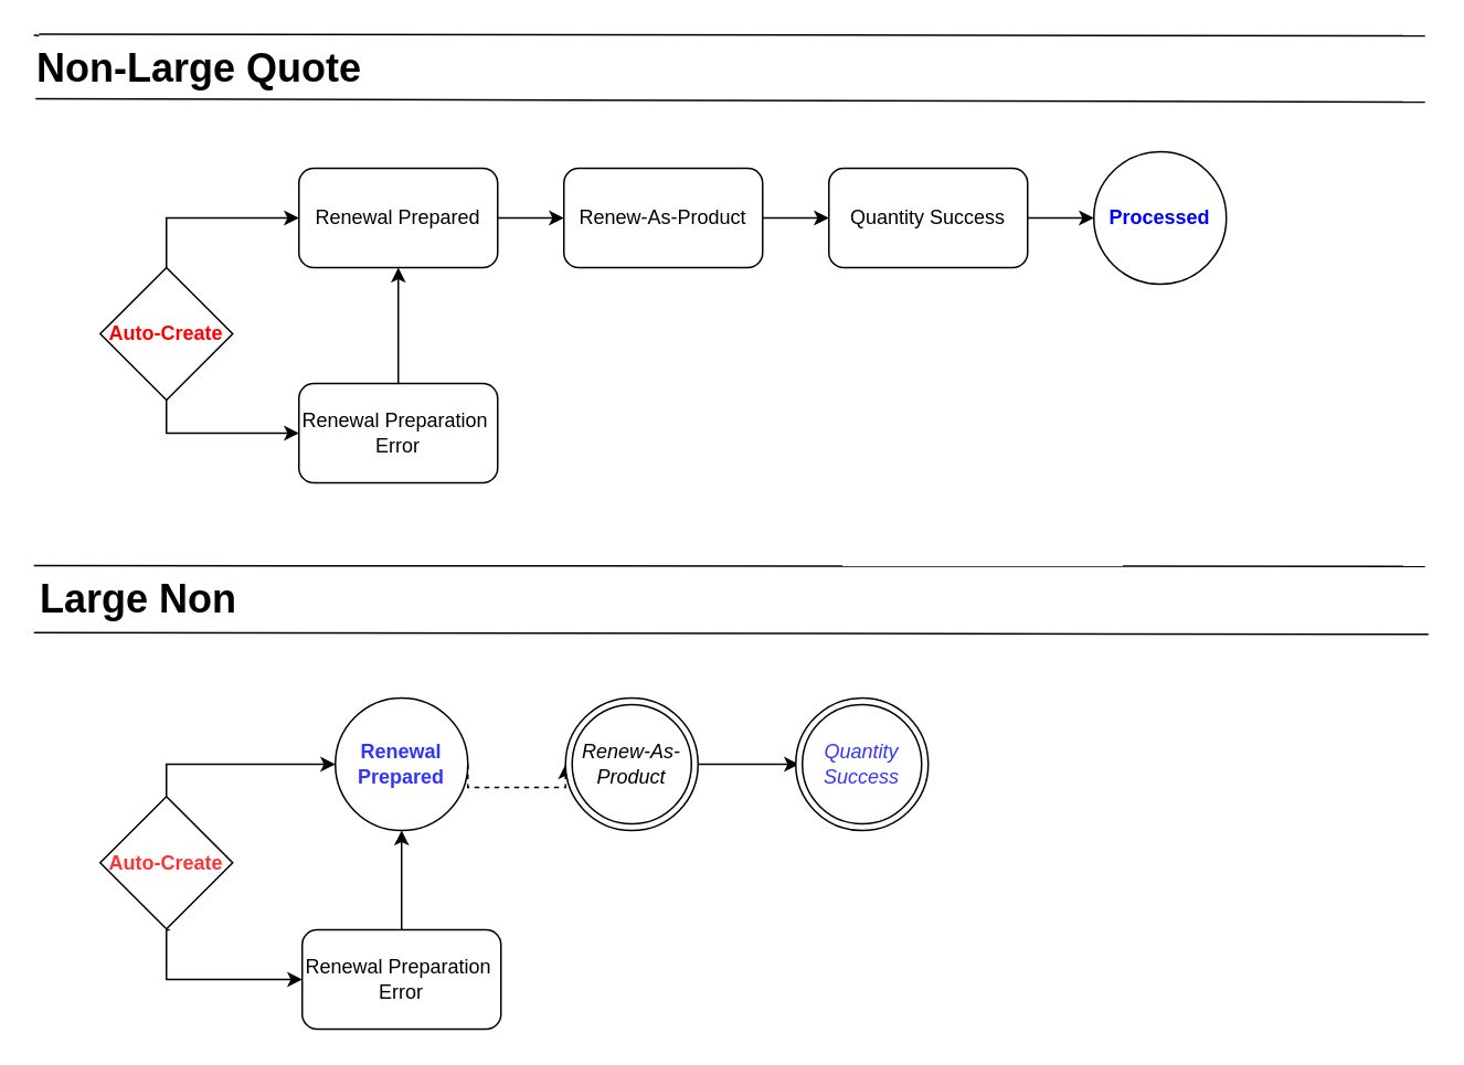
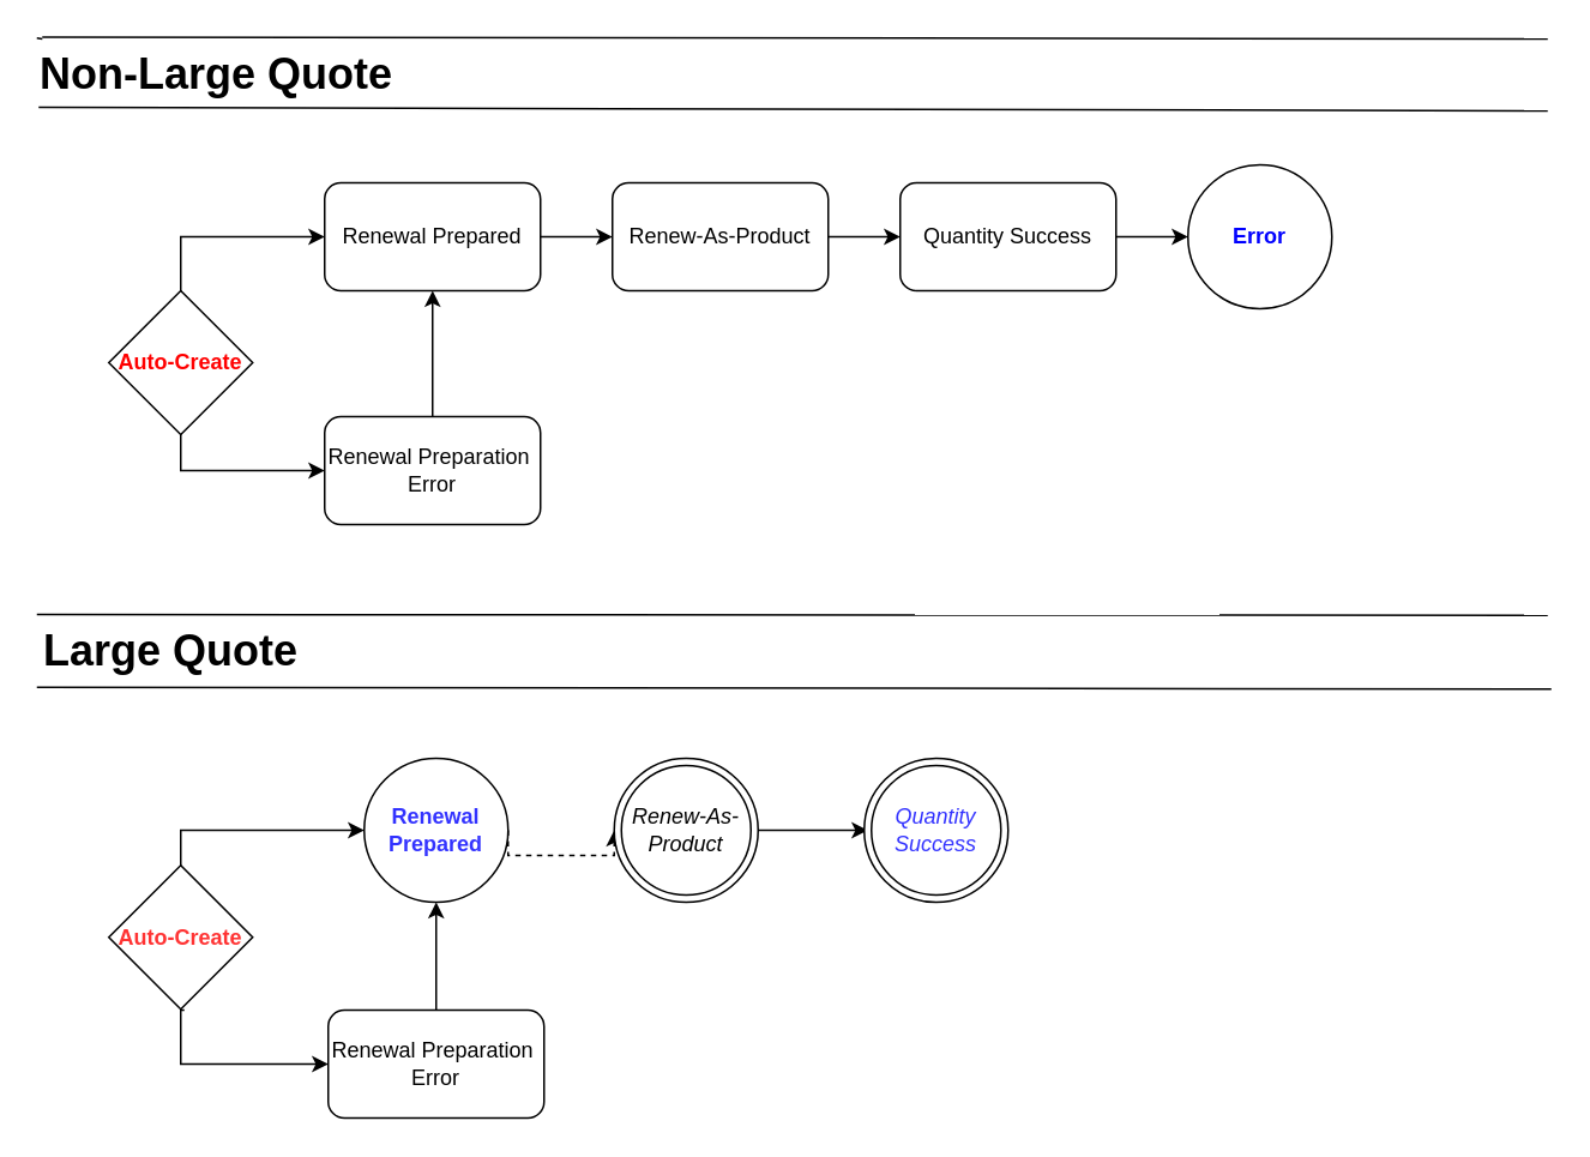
  <mxCell id="0" />
  <mxCell id="1" parent="0" />
  <mxCell id="2" value="" style="edgeStyle=orthogonalEdgeStyle;rounded=0;orthogonalLoop=1;jettySize=auto;html=1;" edge="1" parent="1" target="7"><mxGeometry relative="1" as="geometry"><mxPoint x="100" y="171" as="sourcePoint" /><Array as="points"><mxPoint x="100" y="131" /></Array></mxGeometry></mxCell>
  <mxCell id="3" value="" style="edgeStyle=orthogonalEdgeStyle;rounded=0;orthogonalLoop=1;jettySize=auto;html=1;" edge="1" parent="1" target="5"><mxGeometry relative="1" as="geometry"><mxPoint x="100" y="231" as="sourcePoint" /><Array as="points"><mxPoint x="100" y="261" /></Array></mxGeometry></mxCell>
  <mxCell id="4" value="" style="edgeStyle=none;rounded=0;orthogonalLoop=1;jettySize=auto;html=1;" edge="1" parent="1" source="5" target="7"><mxGeometry relative="1" as="geometry" /></mxCell>
  <mxCell id="5" value="Renewal Preparation&amp;nbsp;&lt;br&gt;Error" style="rounded=1;whiteSpace=wrap;html=1;" vertex="1" parent="1"><mxGeometry x="180" y="231" width="120" height="60" as="geometry" /></mxCell>
  <mxCell id="6" value="" style="edgeStyle=orthogonalEdgeStyle;rounded=0;orthogonalLoop=1;jettySize=auto;html=1;" edge="1" parent="1" source="7" target="9"><mxGeometry relative="1" as="geometry" /></mxCell>
  <mxCell id="7" value="Renewal Prepared" style="rounded=1;whiteSpace=wrap;html=1;" vertex="1" parent="1"><mxGeometry x="180" y="101" width="120" height="60" as="geometry" /></mxCell>
  <mxCell id="8" value="" style="edgeStyle=orthogonalEdgeStyle;rounded=0;orthogonalLoop=1;jettySize=auto;html=1;" edge="1" parent="1" source="9" target="11"><mxGeometry relative="1" as="geometry" /></mxCell>
  <mxCell id="9" value="Renew-As-Product" style="rounded=1;whiteSpace=wrap;html=1;" vertex="1" parent="1"><mxGeometry x="340" y="101" width="120" height="60" as="geometry" /></mxCell>
  <mxCell id="10" value="" style="edgeStyle=orthogonalEdgeStyle;rounded=0;orthogonalLoop=1;jettySize=auto;html=1;" edge="1" parent="1" source="11"><mxGeometry relative="1" as="geometry"><mxPoint x="660" y="131" as="targetPoint" /></mxGeometry></mxCell>
  <mxCell id="11" value="Quantity Success" style="rounded=1;whiteSpace=wrap;html=1;" vertex="1" parent="1"><mxGeometry x="500" y="101" width="120" height="60" as="geometry" /></mxCell>
  <mxCell id="12" value="" style="endArrow=none;html=1;exitX=0.004;exitY=0.95;exitDx=0;exitDy=0;exitPerimeter=0;" edge="1" parent="1" source="18"><mxGeometry width="50" height="50" relative="1" as="geometry"><mxPoint x="15" y="60.5" as="sourcePoint" /><mxPoint x="860" y="61" as="targetPoint" /></mxGeometry></mxCell>
  <mxCell id="13" value="" style="endArrow=none;html=1;exitX=0.012;exitY=-0.025;exitDx=0;exitDy=0;exitPerimeter=0;" edge="1" parent="1" source="18"><mxGeometry width="50" height="50" relative="1" as="geometry"><mxPoint y="20.5" as="sourcePoint" x="20" /><mxPoint x="860" y="21" as="targetPoint" /></mxGeometry></mxCell>
  <mxCell id="14" value="" style="endArrow=none;html=1;" edge="1" parent="1"><mxGeometry width="50" height="50" relative="1" as="geometry"><mxPoint y="341" as="sourcePoint" x="20" /><mxPoint x="860" y="341.5" as="targetPoint" /></mxGeometry></mxCell>
  <mxCell id="15" value="" style="endArrow=none;html=1;exitX=-0.008;exitY=1;exitDx=0;exitDy=0;exitPerimeter=0;" edge="1" parent="1" source="16"><mxGeometry width="50" height="50" relative="1" as="geometry"><mxPoint x="24" y="381.5" as="sourcePoint" /><mxPoint x="862" y="382.5" as="targetPoint" /></mxGeometry></mxCell>
- <mxCell id="16" value="&lt;font style=&quot;font-size: 24px&quot;&gt;&lt;b&gt;Large Non&amp;nbsp;&lt;/b&gt;&lt;/font&gt;" style="text;html=1;strokeColor=none;fillColor=none;align=left;verticalAlign=middle;whiteSpace=wrap;rounded=0;" vertex="1" parent="1"><mxGeometry x="22" y="341.5" width="250" height="40" as="geometry" /></mxCell>
+ <mxCell id="16" value="&lt;font style=&quot;font-size: 24px&quot;&gt;&lt;b&gt;Large Quote&amp;nbsp;&lt;/b&gt;&lt;/font&gt;" style="text;html=1;strokeColor=none;fillColor=none;align=left;verticalAlign=middle;whiteSpace=wrap;rounded=0;" vertex="1" parent="1"><mxGeometry x="22" y="341.5" width="250" height="40" as="geometry" /></mxCell>
  <mxCell id="17" value="" style="endArrow=none;html=1;" edge="1" parent="1" target="16"><mxGeometry width="50" height="50" relative="1" as="geometry"><mxPoint x="24" y="381.5" as="sourcePoint" /><mxPoint x="869" y="382" as="targetPoint" /></mxGeometry></mxCell>
  <mxCell id="18" value="&lt;font style=&quot;font-size: 24px&quot;&gt;&lt;b&gt;Non-Large Quote&amp;nbsp;&lt;/b&gt;&lt;/font&gt;" style="text;html=1;strokeColor=none;fillColor=none;align=left;verticalAlign=middle;whiteSpace=wrap;rounded=0;" vertex="1" parent="1"><mxGeometry y="21" width="250" height="40" as="geometry" x="20" /></mxCell>
  <mxCell id="19" value="" style="endArrow=none;html=1;" edge="1" parent="1" target="18"><mxGeometry width="50" height="50" relative="1" as="geometry"><mxPoint y="20.5" as="sourcePoint" x="20" /><mxPoint x="860" y="21" as="targetPoint" /></mxGeometry></mxCell>
  <mxCell id="20" value="" style="edgeStyle=orthogonalEdgeStyle;rounded=0;orthogonalLoop=1;jettySize=auto;html=1;entryX=0;entryY=0.5;entryDx=0;entryDy=0;" edge="1" target="31" parent="1"><mxGeometry relative="1" as="geometry"><mxPoint x="102" y="501" as="sourcePoint" /><mxPoint x="182" y="461" as="targetPoint" /><Array as="points"><mxPoint x="100" y="501" /><mxPoint x="100" y="461" /></Array></mxGeometry></mxCell>
  <mxCell id="21" value="" style="edgeStyle=orthogonalEdgeStyle;rounded=0;orthogonalLoop=1;jettySize=auto;html=1;" edge="1" target="23" parent="1"><mxGeometry relative="1" as="geometry"><mxPoint x="102" y="561" as="sourcePoint" /><Array as="points"><mxPoint x="100" y="561" /><mxPoint x="100" y="591" /></Array></mxGeometry></mxCell>
  <mxCell id="22" value="" style="edgeStyle=none;rounded=0;orthogonalLoop=1;jettySize=auto;html=1;" edge="1" parent="1" source="23" target="31"><mxGeometry relative="1" as="geometry" /></mxCell>
  <mxCell id="23" value="Renewal Preparation&amp;nbsp;&lt;br&gt;Error" style="rounded=1;whiteSpace=wrap;html=1;" vertex="1" parent="1"><mxGeometry x="182" y="561" width="120" height="60" as="geometry" /></mxCell>
  <mxCell id="24" value="" style="edgeStyle=orthogonalEdgeStyle;rounded=0;orthogonalLoop=1;jettySize=auto;html=1;entryX=0;entryY=0.5;entryDx=0;entryDy=0;dashed=1;" edge="1" target="30" parent="1"><mxGeometry relative="1" as="geometry"><mxPoint x="282" y="461" as="sourcePoint" /><mxPoint x="322" y="461" as="targetPoint" /><Array as="points"><mxPoint x="282" y="475" /></Array></mxGeometry></mxCell>
  <mxCell id="25" value="" style="edgeStyle=orthogonalEdgeStyle;rounded=0;orthogonalLoop=1;jettySize=auto;html=1;exitX=1;exitY=0.5;exitDx=0;exitDy=0;" edge="1" source="30" parent="1"><mxGeometry relative="1" as="geometry"><mxPoint x="426" y="461" as="sourcePoint" /><mxPoint x="482" y="461" as="targetPoint" /></mxGeometry></mxCell>
- <mxCell id="26" value="&lt;b&gt;&lt;font color=&quot;#0000ff&quot;&gt;Processed&lt;/font&gt;&lt;/b&gt;" style="ellipse;whiteSpace=wrap;html=1;aspect=fixed;" vertex="1" parent="1"><mxGeometry x="660" y="91" width="80" height="80" as="geometry" /></mxCell>
+ <mxCell id="26" value="&lt;b&gt;&lt;font color=&quot;#0000ff&quot;&gt;Error&lt;/font&gt;&lt;/b&gt;" style="ellipse;whiteSpace=wrap;html=1;aspect=fixed;" vertex="1" parent="1"><mxGeometry x="660" y="91" width="80" height="80" as="geometry" /></mxCell>
  <mxCell id="27" value="&lt;b&gt;&lt;font color=&quot;#ff0000&quot;&gt;Auto-Create&lt;/font&gt;&lt;/b&gt;" style="rhombus;whiteSpace=wrap;html=1;" vertex="1" parent="1"><mxGeometry x="60" y="161" width="80" height="80" as="geometry" /></mxCell>
  <mxCell id="28" value="&lt;b&gt;&lt;font color=&quot;#ff3333&quot;&gt;Auto-Create&lt;/font&gt;&lt;/b&gt;" style="rhombus;whiteSpace=wrap;html=1;" vertex="1" parent="1"><mxGeometry x="60" y="480.5" width="80" height="80" as="geometry" /></mxCell>
  <mxCell id="29" value="&lt;i&gt;&lt;font color=&quot;#3333ff&quot;&gt;Quantity&lt;br&gt;Success&lt;/font&gt;&lt;/i&gt;" style="ellipse;shape=doubleEllipse;whiteSpace=wrap;html=1;aspect=fixed;" vertex="1" parent="1"><mxGeometry x="480" y="421" width="80" height="80" as="geometry" /></mxCell>
  <mxCell id="30" value="&lt;i&gt;Renew-As-Product&lt;/i&gt;" style="ellipse;shape=doubleEllipse;whiteSpace=wrap;html=1;aspect=fixed;" vertex="1" parent="1"><mxGeometry x="341" y="421" width="80" height="80" as="geometry" /></mxCell>
  <mxCell id="31" value="&lt;b&gt;&lt;font color=&quot;#3333ff&quot;&gt;Renewal Prepared&lt;/font&gt;&lt;/b&gt;" style="ellipse;whiteSpace=wrap;html=1;aspect=fixed;" vertex="1" parent="1"><mxGeometry x="202" y="421" width="80" height="80" as="geometry" /></mxCell>
